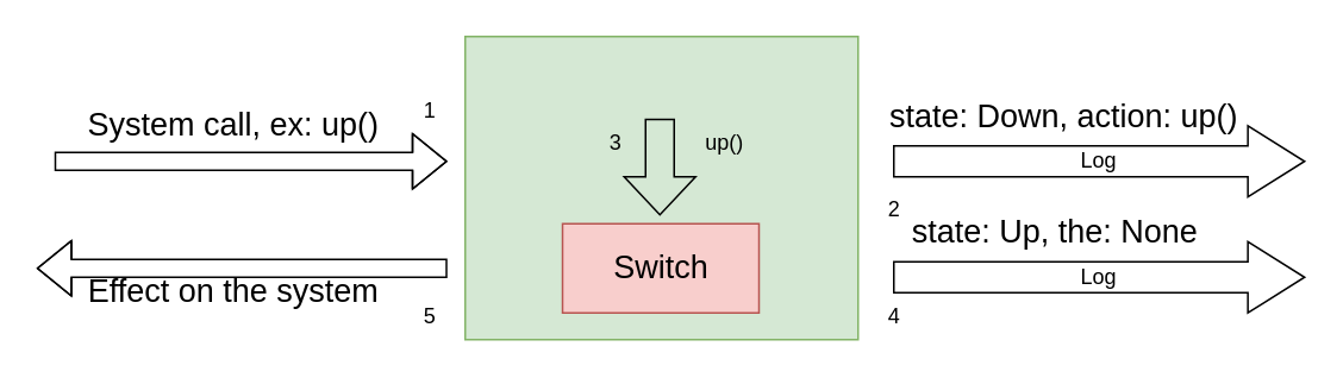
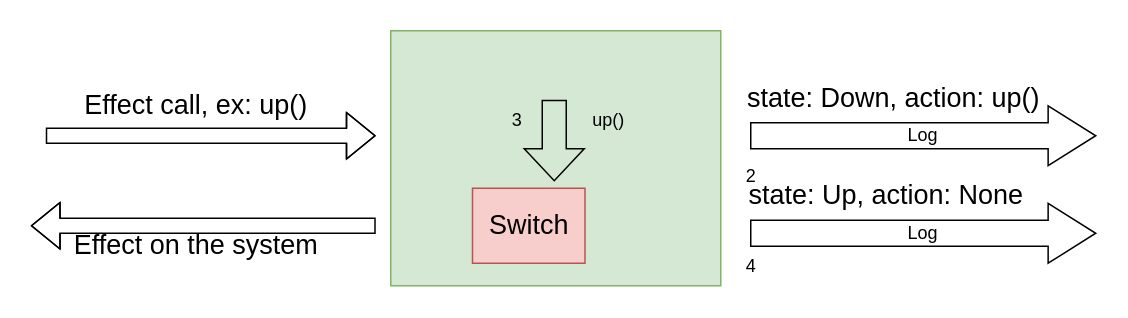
  <mxCell id="0" />
  <mxCell id="1" parent="0" />
  <mxCell id="2" value="" style="rounded=0;whiteSpace=wrap;html=1;strokeWidth=1;strokeColor=#82b366;fillColor=#d5e8d4;" parent="1" vertex="1"><mxGeometry x="260" y="20" width="220" height="170" as="geometry" /></mxCell>
- <mxCell id="3" value="&lt;font style=&quot;font-size: 18px&quot;&gt;Switch&lt;/font&gt;" style="rounded=0;whiteSpace=wrap;html=1;fillColor=#f8cecc;strokeColor=#b85450;" parent="1" vertex="1"><mxGeometry x="314.5" y="125" width="110" height="50" as="geometry" /></mxCell>
+ <mxCell id="3" value="&lt;font style=&quot;font-size: 18px&quot;&gt;Switch&lt;/font&gt;" style="rounded=0;whiteSpace=wrap;html=1;fillColor=#f8cecc;strokeColor=#b85450;" parent="1" vertex="1"><mxGeometry x="314.5" y="125" width="75" height="50" as="geometry" /></mxCell>
  <mxCell id="4" value="" style="shape=flexArrow;endArrow=classic;html=1;rounded=0;fontSize=18;fillColor=default;" parent="1" edge="1"><mxGeometry width="50" height="50" relative="1" as="geometry"><mxPoint x="30" y="90" as="sourcePoint" /><mxPoint x="250" y="90" as="targetPoint" /><Array as="points"><mxPoint x="200" y="90" /></Array></mxGeometry></mxCell>
  <mxCell id="5" value="" style="shape=flexArrow;endArrow=none;html=1;rounded=0;fontSize=18;startArrow=block;endFill=0;fillColor=default;" parent="1" edge="1"><mxGeometry width="50" height="50" relative="1" as="geometry"><mxPoint x="20" y="150" as="sourcePoint" /><mxPoint x="250" y="150" as="targetPoint" /><Array as="points"><mxPoint x="200" y="150" /></Array></mxGeometry></mxCell>
- <mxCell id="6" value="System call, ex: up()" style="text;html=1;align=center;verticalAlign=middle;resizable=0;points=[];autosize=1;strokeColor=none;fillColor=none;fontSize=18;" parent="1" vertex="1"><mxGeometry x="40" y="55" width="180" height="30" as="geometry" /></mxCell>
+ <mxCell id="6" value="Effect call, ex: up()" style="text;html=1;align=center;verticalAlign=middle;resizable=0;points=[];autosize=1;strokeColor=none;fillColor=none;fontSize=18;" parent="1" vertex="1"><mxGeometry x="40" y="55" width="180" height="30" as="geometry" /></mxCell>
  <mxCell id="7" value="state: Down, action: up()" style="text;html=1;align=center;verticalAlign=middle;resizable=0;points=[];autosize=1;strokeColor=none;fillColor=none;fontSize=18;" parent="1" vertex="1"><mxGeometry x="490" y="50" width="210" height="30" as="geometry" /></mxCell>
- <mxCell id="8" value="&lt;font style=&quot;font-size: 12px&quot;&gt;1&lt;/font&gt;" style="text;html=1;align=center;verticalAlign=middle;resizable=0;points=[];autosize=1;strokeColor=none;fillColor=none;fontSize=15;" parent="1" vertex="1"><mxGeometry x="230" y="50" width="20" height="20" as="geometry" /></mxCell>
  <mxCell id="9" value="&lt;font style=&quot;font-size: 12px&quot;&gt;2&lt;/font&gt;" style="text;html=1;align=center;verticalAlign=middle;resizable=0;points=[];autosize=1;strokeColor=none;fillColor=none;fontSize=15;" parent="1" vertex="1"><mxGeometry x="490" y="105" width="20" height="20" as="geometry" /></mxCell>
  <mxCell id="10" value="&lt;font style=&quot;font-size: 12px&quot;&gt;4&lt;/font&gt;" style="text;html=1;align=center;verticalAlign=middle;resizable=0;points=[];autosize=1;strokeColor=none;fillColor=none;fontSize=15;" parent="1" vertex="1"><mxGeometry x="490" y="165" width="20" height="20" as="geometry" /></mxCell>
- <mxCell id="11" value="&lt;font style=&quot;font-size: 12px&quot;&gt;5&lt;/font&gt;" style="text;html=1;align=center;verticalAlign=middle;resizable=0;points=[];autosize=1;strokeColor=none;fillColor=none;fontSize=15;" parent="1" vertex="1"><mxGeometry x="230" y="165" width="20" height="20" as="geometry" /></mxCell>
- <mxCell id="12" value="state: Up, the: None" style="text;html=1;align=center;verticalAlign=middle;resizable=0;points=[];autosize=1;strokeColor=none;fillColor=none;fontSize=18;" parent="1" vertex="1"><mxGeometry x="490" y="115" width="200" height="30" as="geometry" /></mxCell>
+ <mxCell id="12" value="state: Up, action: None" style="text;html=1;align=center;verticalAlign=middle;resizable=0;points=[];autosize=1;strokeColor=none;fillColor=none;fontSize=18;" parent="1" vertex="1"><mxGeometry x="490" y="115" width="200" height="30" as="geometry" /></mxCell>
  <mxCell id="13" value="" style="shape=singleArrow;whiteSpace=wrap;html=1;arrowWidth=0.4;arrowSize=0.4;rotation=90;fillColor=#d5e8d4;strokeColor=#000000;" parent="1" vertex="1"><mxGeometry x="342.25" y="73.25" width="53.5" height="40" as="geometry" /></mxCell>
  <mxCell id="14" value="up()" style="text;html=1;align=center;verticalAlign=middle;resizable=0;points=[];autosize=1;strokeColor=none;fillColor=none;" parent="1" vertex="1"><mxGeometry x="384.5" y="70" width="40" height="20" as="geometry" /></mxCell>
  <mxCell id="15" value="Effect on the system" style="text;html=1;align=center;verticalAlign=middle;resizable=0;points=[];autosize=1;strokeColor=none;fillColor=none;fontSize=18;" parent="1" vertex="1"><mxGeometry x="40" y="148.25" width="180" height="30" as="geometry" /></mxCell>
  <mxCell id="16" value="3" style="text;html=1;align=center;verticalAlign=middle;resizable=0;points=[];autosize=1;strokeColor=none;fillColor=none;" parent="1" vertex="1"><mxGeometry x="334" y="70" width="20" height="20" as="geometry" /></mxCell>
  <mxCell id="17" value="Log" style="shape=singleArrow;whiteSpace=wrap;html=1;arrowWidth=0.436;arrowSize=0.138;strokeColor=#000000;" parent="1" vertex="1"><mxGeometry x="500" y="70" width="230" height="40" as="geometry" /></mxCell>
  <mxCell id="18" value="Log" style="shape=singleArrow;whiteSpace=wrap;html=1;arrowWidth=0.436;arrowSize=0.138;strokeColor=#000000;" parent="1" vertex="1"><mxGeometry x="500" y="135" width="230" height="40" as="geometry" /></mxCell>
